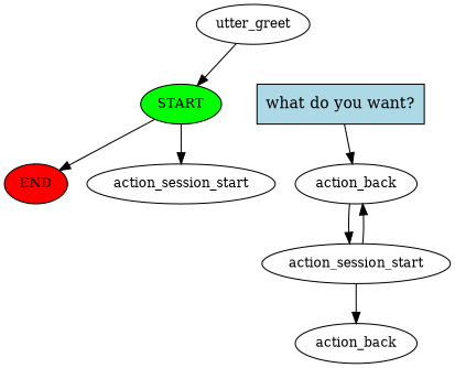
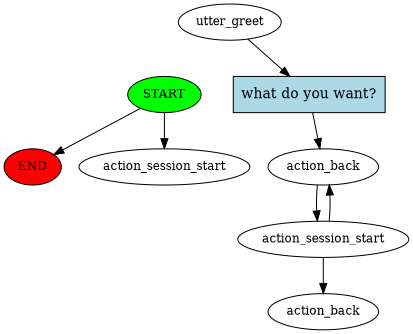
  digraph {
    node [fontsize=12]
    n1 [fillcolor=green label=START style=filled]
    n2 [fillcolor=red label=END style=filled]
    n3 [label=action_session_start]
    n4 [label=utter_greet]
    n5 [fillcolor=lightblue label="what do you want?" shape=rect style=filled fontsize=""]
    n6 [label=action_back]
    n7 [label=action_session_start]
    n8 [label=action_back]
    n1 -> n2
    n1 -> n3
-   n4 -> n1
+   n4 -> n5
    n5 -> n6
    n6 -> n7
    n7 -> n6
    n7 -> n8
  }
